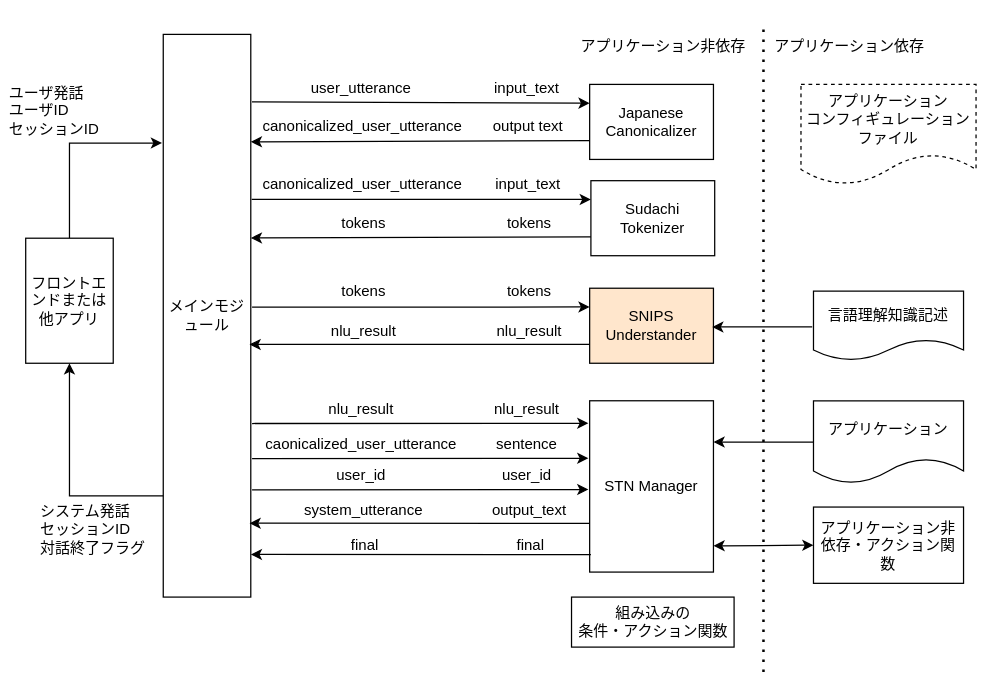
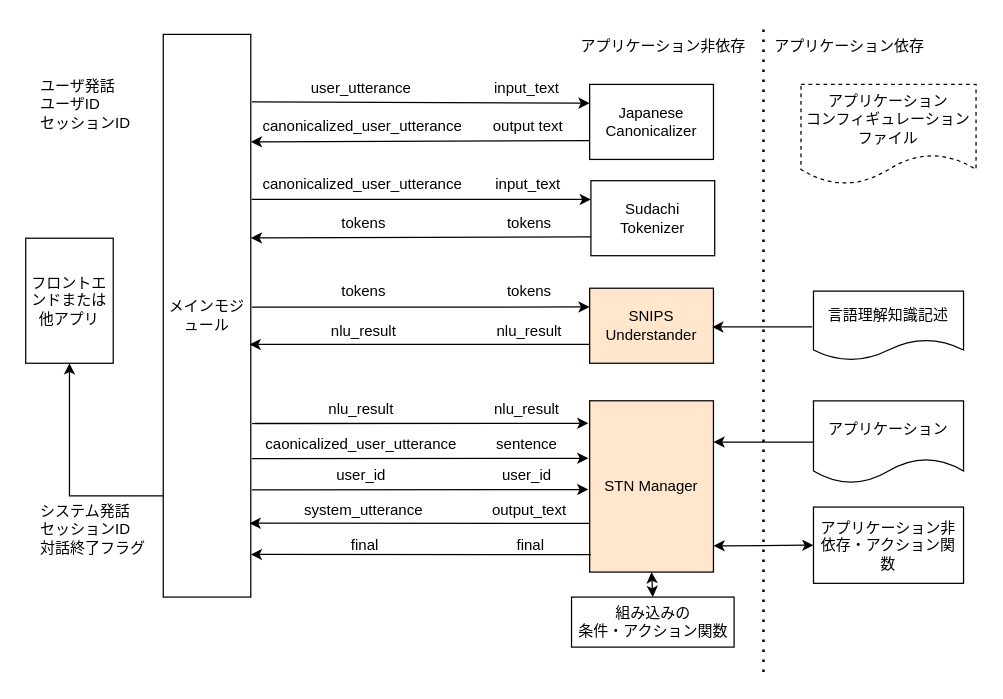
  <mxCell id="0" />
  <mxCell id="1" parent="0" />
  <mxCell id="2" value="メインモジュール" style="rounded=0;whiteSpace=wrap;html=1;" parent="1" vertex="1"><mxGeometry x="130" y="27" width="70" height="450" as="geometry" /></mxCell>
  <mxCell id="3" value="Japanese&lt;br&gt;Canonicalizer" style="rounded=0;whiteSpace=wrap;html=1;" parent="1" vertex="1"><mxGeometry x="471" y="67" width="99" height="60" as="geometry" /></mxCell>
  <mxCell id="4" value="SNIPS &lt;br&gt;Understander" style="rounded=0;whiteSpace=wrap;html=1;fillColor=#ffe6cc;" parent="1" vertex="1"><mxGeometry x="471" y="230" width="99" height="60" as="geometry" /></mxCell>
- <mxCell id="5" value="STN Manager" style="rounded=0;whiteSpace=wrap;html=1;" parent="1" vertex="1"><mxGeometry x="471" y="320" width="99" height="137" as="geometry" /></mxCell>
+ <mxCell id="5" value="STN Manager" style="rounded=0;whiteSpace=wrap;html=1;fillColor=#ffe6cc;" parent="1" vertex="1"><mxGeometry x="471" y="320" width="99" height="137" as="geometry" /></mxCell>
  <mxCell id="6" value="" style="endArrow=classic;html=1;rounded=0;exitX=1.014;exitY=0.12;exitDx=0;exitDy=0;exitPerimeter=0;entryX=0;entryY=0.25;entryDx=0;entryDy=0;" parent="1" source="2" target="3" edge="1"><mxGeometry width="50" height="50" relative="1" as="geometry"><mxPoint x="280" y="197" as="sourcePoint" /><mxPoint x="470" y="77" as="targetPoint" /></mxGeometry></mxCell>
  <mxCell id="7" value="" style="endArrow=classic;html=1;rounded=0;exitX=0;exitY=0.75;exitDx=0;exitDy=0;entryX=1;entryY=0.191;entryDx=0;entryDy=0;entryPerimeter=0;" parent="1" source="3" target="2" edge="1"><mxGeometry width="50" height="50" relative="1" as="geometry"><mxPoint x="201.03" y="174.18" as="sourcePoint" /><mxPoint x="253" y="174" as="targetPoint" /></mxGeometry></mxCell>
  <mxCell id="8" value="" style="endArrow=classic;html=1;rounded=0;exitX=1.029;exitY=0.178;exitDx=0;exitDy=0;exitPerimeter=0;entryX=0;entryY=0.25;entryDx=0;entryDy=0;" parent="1" target="4" edge="1"><mxGeometry width="50" height="50" relative="1" as="geometry"><mxPoint x="201.03" y="245.18" as="sourcePoint" /><mxPoint x="329" y="245" as="targetPoint" /></mxGeometry></mxCell>
  <mxCell id="9" value="" style="endArrow=classic;html=1;rounded=0;exitX=0;exitY=0.75;exitDx=0;exitDy=0;entryX=1;entryY=0.274;entryDx=0;entryDy=0;entryPerimeter=0;" parent="1" source="4" edge="1"><mxGeometry width="50" height="50" relative="1" as="geometry"><mxPoint x="329" y="275" as="sourcePoint" /><mxPoint x="199" y="274.94" as="targetPoint" /></mxGeometry></mxCell>
  <mxCell id="10" value="" style="endArrow=classic;html=1;rounded=0;exitX=1.029;exitY=0.178;exitDx=0;exitDy=0;exitPerimeter=0;" parent="1" edge="1"><mxGeometry width="50" height="50" relative="1" as="geometry"><mxPoint x="201.03" y="338.18" as="sourcePoint" /><mxPoint x="470" y="338" as="targetPoint" /></mxGeometry></mxCell>
- <mxCell id="11" value="" style="endArrow=classic;html=1;rounded=0;entryX=-0.014;entryY=0.193;entryDx=0;entryDy=0;exitX=0.5;exitY=0;exitDx=0;exitDy=0;entryPerimeter=0;" parent="1" source="55" target="2" edge="1"><mxGeometry width="50" height="50" relative="1" as="geometry"><mxPoint x="50" y="57" as="sourcePoint" /><mxPoint x="130" y="57" as="targetPoint" /><Array as="points"><mxPoint x="55" y="114" /></Array></mxGeometry></mxCell>
  <mxCell id="12" value="" style="endArrow=classic;html=1;rounded=0;exitX=0;exitY=0.75;exitDx=0;exitDy=0;entryX=0.5;entryY=1;entryDx=0;entryDy=0;" parent="1" target="55" edge="1"><mxGeometry width="50" height="50" relative="1" as="geometry"><mxPoint x="130" y="396" as="sourcePoint" /><mxPoint x="50" y="396" as="targetPoint" /><Array as="points"><mxPoint x="55" y="396" /></Array></mxGeometry></mxCell>
  <mxCell id="13" value="システム発話&lt;br&gt;セッションID&lt;br&gt;対話終了フラグ" style="text;html=1;strokeColor=none;fillColor=none;align=left;verticalAlign=middle;whiteSpace=wrap;rounded=0;" parent="1" vertex="1"><mxGeometry x="30" y="410" width="100" height="25" as="geometry" /></mxCell>
  <mxCell id="14" value="input_text" style="text;html=1;strokeColor=none;fillColor=none;align=center;verticalAlign=middle;whiteSpace=wrap;rounded=0;" parent="1" vertex="1"><mxGeometry x="391" y="54.5" width="60" height="30" as="geometry" /></mxCell>
  <mxCell id="15" value="user_utterance" style="text;html=1;strokeColor=none;fillColor=none;align=center;verticalAlign=middle;whiteSpace=wrap;rounded=0;" parent="1" vertex="1"><mxGeometry x="246" y="58" width="85" height="23" as="geometry" /></mxCell>
  <mxCell id="16" value="canonicalized_user_utterance" style="text;html=1;strokeColor=none;fillColor=none;align=center;verticalAlign=middle;whiteSpace=wrap;rounded=0;" parent="1" vertex="1"><mxGeometry x="247" y="89" width="85" height="23" as="geometry" /></mxCell>
  <mxCell id="17" value="output text" style="text;html=1;strokeColor=none;fillColor=none;align=center;verticalAlign=middle;whiteSpace=wrap;rounded=0;" parent="1" vertex="1"><mxGeometry x="392" y="85.5" width="60" height="30" as="geometry" /></mxCell>
  <mxCell id="18" value="tokens" style="text;html=1;strokeColor=none;fillColor=none;align=center;verticalAlign=middle;whiteSpace=wrap;rounded=0;" parent="1" vertex="1"><mxGeometry x="248" y="221" width="85" height="23" as="geometry" /></mxCell>
  <mxCell id="19" value="tokens" style="text;html=1;strokeColor=none;fillColor=none;align=center;verticalAlign=middle;whiteSpace=wrap;rounded=0;" parent="1" vertex="1"><mxGeometry x="393" y="217.5" width="60" height="30" as="geometry" /></mxCell>
  <mxCell id="20" value="nlu_result" style="text;html=1;strokeColor=none;fillColor=none;align=center;verticalAlign=middle;whiteSpace=wrap;rounded=0;" parent="1" vertex="1"><mxGeometry x="248" y="253" width="85" height="23" as="geometry" /></mxCell>
  <mxCell id="21" value="nlu_result" style="text;html=1;strokeColor=none;fillColor=none;align=center;verticalAlign=middle;whiteSpace=wrap;rounded=0;" parent="1" vertex="1"><mxGeometry x="393" y="249.5" width="60" height="30" as="geometry" /></mxCell>
  <mxCell id="22" value="nlu_result" style="text;html=1;strokeColor=none;fillColor=none;align=center;verticalAlign=middle;whiteSpace=wrap;rounded=0;" parent="1" vertex="1"><mxGeometry x="246" y="315.5" width="85" height="23" as="geometry" /></mxCell>
  <mxCell id="23" value="nlu_result" style="text;html=1;strokeColor=none;fillColor=none;align=center;verticalAlign=middle;whiteSpace=wrap;rounded=0;" parent="1" vertex="1"><mxGeometry x="391" y="312" width="60" height="30" as="geometry" /></mxCell>
  <mxCell id="24" value="" style="endArrow=classic;html=1;rounded=0;exitX=1.029;exitY=0.178;exitDx=0;exitDy=0;exitPerimeter=0;" parent="1" edge="1"><mxGeometry width="50" height="50" relative="1" as="geometry"><mxPoint x="201.03" y="366.18" as="sourcePoint" /><mxPoint x="470" y="366" as="targetPoint" /></mxGeometry></mxCell>
  <mxCell id="25" value="caonicalized_user_utterance" style="text;html=1;strokeColor=none;fillColor=none;align=center;verticalAlign=middle;whiteSpace=wrap;rounded=0;" parent="1" vertex="1"><mxGeometry x="246" y="343.5" width="85" height="23" as="geometry" /></mxCell>
  <mxCell id="26" value="sentence" style="text;html=1;strokeColor=none;fillColor=none;align=center;verticalAlign=middle;whiteSpace=wrap;rounded=0;" parent="1" vertex="1"><mxGeometry x="391" y="340" width="60" height="30" as="geometry" /></mxCell>
  <mxCell id="27" value="user_id" style="text;html=1;strokeColor=none;fillColor=none;align=center;verticalAlign=middle;whiteSpace=wrap;rounded=0;" parent="1" vertex="1"><mxGeometry x="246" y="368.5" width="85" height="23" as="geometry" /></mxCell>
  <mxCell id="28" value="" style="endArrow=classic;html=1;rounded=0;exitX=1.029;exitY=0.178;exitDx=0;exitDy=0;exitPerimeter=0;" parent="1" edge="1"><mxGeometry width="50" height="50" relative="1" as="geometry"><mxPoint x="201.03" y="391.18" as="sourcePoint" /><mxPoint x="470" y="391" as="targetPoint" /></mxGeometry></mxCell>
  <mxCell id="29" value="user_id" style="text;html=1;strokeColor=none;fillColor=none;align=center;verticalAlign=middle;whiteSpace=wrap;rounded=0;" parent="1" vertex="1"><mxGeometry x="391" y="365" width="60" height="30" as="geometry" /></mxCell>
  <mxCell id="30" value="system_utterance" style="text;html=1;strokeColor=none;fillColor=none;align=center;verticalAlign=middle;whiteSpace=wrap;rounded=0;" parent="1" vertex="1"><mxGeometry x="248" y="396" width="85" height="23" as="geometry" /></mxCell>
  <mxCell id="31" value="output_text" style="text;html=1;strokeColor=none;fillColor=none;align=center;verticalAlign=middle;whiteSpace=wrap;rounded=0;" parent="1" vertex="1"><mxGeometry x="393" y="392.5" width="60" height="30" as="geometry" /></mxCell>
  <mxCell id="32" value="" style="endArrow=classic;html=1;rounded=0;exitX=0;exitY=0.75;exitDx=0;exitDy=0;entryX=1;entryY=0.274;entryDx=0;entryDy=0;entryPerimeter=0;" parent="1" edge="1"><mxGeometry width="50" height="50" relative="1" as="geometry"><mxPoint x="471" y="418" as="sourcePoint" /><mxPoint x="199" y="417.94" as="targetPoint" /></mxGeometry></mxCell>
  <mxCell id="33" value="final" style="text;html=1;strokeColor=none;fillColor=none;align=center;verticalAlign=middle;whiteSpace=wrap;rounded=0;" parent="1" vertex="1"><mxGeometry x="249" y="424" width="85" height="23" as="geometry" /></mxCell>
  <mxCell id="34" value="final" style="text;html=1;strokeColor=none;fillColor=none;align=center;verticalAlign=middle;whiteSpace=wrap;rounded=0;" parent="1" vertex="1"><mxGeometry x="394" y="420.5" width="60" height="30" as="geometry" /></mxCell>
  <mxCell id="35" value="" style="endArrow=classic;html=1;rounded=0;exitX=0;exitY=0.75;exitDx=0;exitDy=0;entryX=1;entryY=0.274;entryDx=0;entryDy=0;entryPerimeter=0;" parent="1" edge="1"><mxGeometry width="50" height="50" relative="1" as="geometry"><mxPoint x="472" y="443" as="sourcePoint" /><mxPoint x="200" y="442.94" as="targetPoint" /></mxGeometry></mxCell>
  <mxCell id="36" value="アプリケーション&lt;br&gt;コンフィギュレーションファイル" style="shape=document;whiteSpace=wrap;html=1;boundedLbl=1;dashed=1;" parent="1" vertex="1"><mxGeometry x="640" y="67" width="140" height="80" as="geometry" /></mxCell>
  <mxCell id="37" value="言語理解知識記述" style="shape=document;whiteSpace=wrap;html=1;boundedLbl=1;" parent="1" vertex="1"><mxGeometry x="650" y="232.25" width="120" height="55.5" as="geometry" /></mxCell>
  <mxCell id="38" value="アプリケーション" style="shape=document;whiteSpace=wrap;html=1;boundedLbl=1;" parent="1" vertex="1"><mxGeometry x="650" y="320" width="120" height="66" as="geometry" /></mxCell>
  <mxCell id="39" value="アプリケーション非依存・アクション関数" style="rounded=0;whiteSpace=wrap;html=1;" parent="1" vertex="1"><mxGeometry x="650" y="405" width="120" height="61" as="geometry" /></mxCell>
  <mxCell id="40" value="" style="endArrow=none;dashed=1;html=1;dashPattern=1 3;strokeWidth=2;rounded=0;" parent="1" edge="1"><mxGeometry width="50" height="50" relative="1" as="geometry"><mxPoint x="610" y="537" as="sourcePoint" /><mxPoint x="610" y="20" as="targetPoint" /></mxGeometry></mxCell>
  <mxCell id="41" value="" style="endArrow=classic;startArrow=classic;html=1;rounded=0;entryX=0;entryY=0.5;entryDx=0;entryDy=0;" parent="1" target="39" edge="1"><mxGeometry width="50" height="50" relative="1" as="geometry"><mxPoint x="570" y="436" as="sourcePoint" /><mxPoint x="460" y="350" as="targetPoint" /></mxGeometry></mxCell>
  <mxCell id="42" value="" style="endArrow=classic;html=1;rounded=0;exitX=0;exitY=0.5;exitDx=0;exitDy=0;" parent="1" source="38" edge="1"><mxGeometry width="50" height="50" relative="1" as="geometry"><mxPoint x="482" y="456" as="sourcePoint" /><mxPoint x="570" y="353" as="targetPoint" /></mxGeometry></mxCell>
  <mxCell id="43" value="" style="endArrow=classic;html=1;rounded=0;exitX=0;exitY=0.5;exitDx=0;exitDy=0;" parent="1" edge="1"><mxGeometry width="50" height="50" relative="1" as="geometry"><mxPoint x="649" y="261" as="sourcePoint" /><mxPoint x="569" y="261" as="targetPoint" /></mxGeometry></mxCell>
  <mxCell id="44" value="Sudachi&lt;br&gt;Tokenizer" style="rounded=0;whiteSpace=wrap;html=1;" parent="1" vertex="1"><mxGeometry x="472" y="144" width="99" height="60" as="geometry" /></mxCell>
  <mxCell id="45" value="" style="endArrow=classic;html=1;rounded=0;exitX=0.996;exitY=0.141;exitDx=0;exitDy=0;exitPerimeter=0;entryX=0;entryY=0.25;entryDx=0;entryDy=0;" parent="1" target="44" edge="1"><mxGeometry width="50" height="50" relative="1" as="geometry"><mxPoint x="200.72" y="158.99" as="sourcePoint" /><mxPoint x="471" y="154" as="targetPoint" /></mxGeometry></mxCell>
  <mxCell id="46" value="" style="endArrow=classic;html=1;rounded=0;exitX=0;exitY=0.75;exitDx=0;exitDy=0;entryX=0.986;entryY=0.22;entryDx=0;entryDy=0;entryPerimeter=0;" parent="1" source="44" edge="1"><mxGeometry width="50" height="50" relative="1" as="geometry"><mxPoint x="202.03" y="251.18" as="sourcePoint" /><mxPoint x="200.02" y="189.8" as="targetPoint" /></mxGeometry></mxCell>
  <mxCell id="47" value="input_text" style="text;html=1;strokeColor=none;fillColor=none;align=center;verticalAlign=middle;whiteSpace=wrap;rounded=0;" parent="1" vertex="1"><mxGeometry x="392" y="131.5" width="60" height="30" as="geometry" /></mxCell>
  <mxCell id="48" value="canonicalized_user_utterance" style="text;html=1;strokeColor=none;fillColor=none;align=center;verticalAlign=middle;whiteSpace=wrap;rounded=0;" parent="1" vertex="1"><mxGeometry x="247" y="135" width="85" height="23" as="geometry" /></mxCell>
  <mxCell id="49" value="tokens" style="text;html=1;strokeColor=none;fillColor=none;align=center;verticalAlign=middle;whiteSpace=wrap;rounded=0;" parent="1" vertex="1"><mxGeometry x="248" y="166" width="85" height="23" as="geometry" /></mxCell>
  <mxCell id="50" value="tokens" style="text;html=1;strokeColor=none;fillColor=none;align=center;verticalAlign=middle;whiteSpace=wrap;rounded=0;" parent="1" vertex="1"><mxGeometry x="393" y="162.5" width="60" height="30" as="geometry" /></mxCell>
  <mxCell id="51" value="アプリケーション非依存" style="text;html=1;strokeColor=none;fillColor=none;align=center;verticalAlign=middle;whiteSpace=wrap;rounded=0;" parent="1" vertex="1"><mxGeometry x="460" y="22.76" width="140" height="27.5" as="geometry" /></mxCell>
  <mxCell id="52" value="アプリケーション依存" style="text;html=1;strokeColor=none;fillColor=none;align=center;verticalAlign=middle;whiteSpace=wrap;rounded=0;" parent="1" vertex="1"><mxGeometry x="604" y="20.63" width="150" height="31.75" as="geometry" /></mxCell>
+ <mxCell id="53" value="" style="endArrow=classic;startArrow=classic;html=1;rounded=0;entryX=0.5;entryY=0;entryDx=0;entryDy=0;exitX=0.5;exitY=1;exitDx=0;exitDy=0;" parent="1" source="5" target="54" edge="1"><mxGeometry width="50" height="50" relative="1" as="geometry"><mxPoint x="510" y="457" as="sourcePoint" /><mxPoint x="496" y="507" as="targetPoint" /></mxGeometry></mxCell>
  <mxCell id="54" value="組み込みの&lt;br&gt;条件・アクション関数" style="rounded=0;whiteSpace=wrap;html=1;" parent="1" vertex="1"><mxGeometry x="456.5" y="477" width="130" height="40" as="geometry" /></mxCell>
  <mxCell id="55" value="フロントエンドまたは他アプリ" style="rounded=0;whiteSpace=wrap;html=1;" parent="1" vertex="1"><mxGeometry x="20" y="190" width="70" height="100" as="geometry" /></mxCell>
- <mxCell id="56" value="ユーザ発話&lt;br&gt;ユーザID&lt;br&gt;セッションID" style="text;html=1;strokeColor=none;fillColor=none;align=left;verticalAlign=middle;whiteSpace=wrap;rounded=0;" parent="1" vertex="1"><mxGeometry x="5" y="75" width="100" height="25" as="geometry" /></mxCell>
+ <mxCell id="56" value="ユーザ発話&lt;br&gt;ユーザID&lt;br&gt;セッションID" style="text;html=1;strokeColor=none;fillColor=none;align=left;verticalAlign=middle;whiteSpace=wrap;rounded=0;" parent="1" vertex="1"><mxGeometry x="30" y="70" width="100" height="25" as="geometry" /></mxCell>
